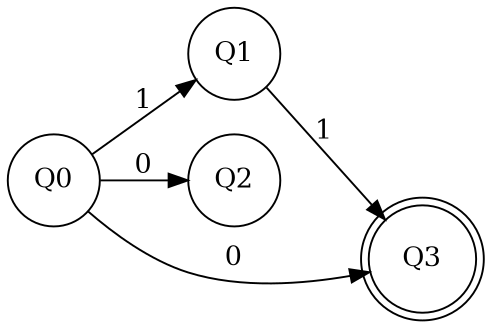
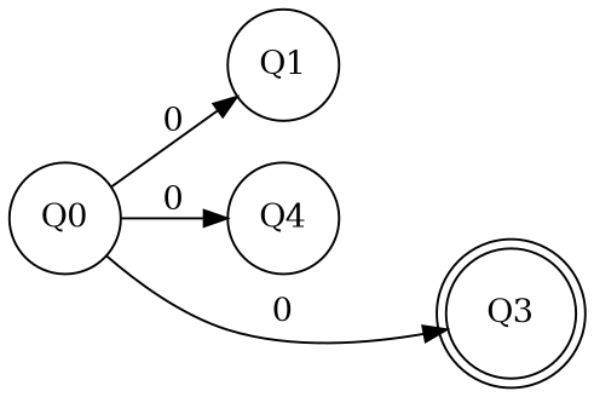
  digraph {
    rankdir=LR
    node [shape=circle]
    Q0
    Q1
-   Q2
+   Q2 [label=Q4]
    Q3 [shape=doublecircle]
-   Q0 -> Q1 [label=1]
+   Q0 -> Q1 [label=0]
    Q0 -> Q2 [label=0]
    Q0 -> Q3 [label=0]
-   Q1 -> Q3 [label=1]
  }
